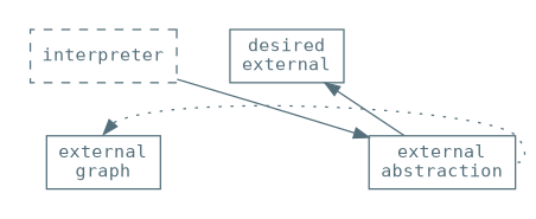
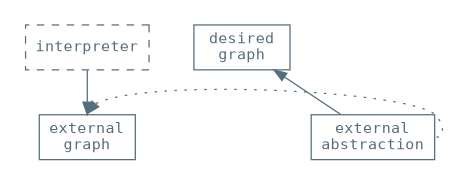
  digraph {
    concentrate=true
    fontcolor="#546e7a"
    fontname="DejaVu Sans Mono"
    fontsize=12
    nodesep=0.5
    node [color="#546e7a" fontcolor="#546e7a" fontname="DejaVu Sans Mono" fontsize=12 shape=rectangle]
    edge [color="#546e7a" fontname="DejaVu Sans Mono"]
-   n1 [label="desired\nexternal"]
+   n1 [label="desired\ngraph"]
    interpreter [style=dashed]
    n3 [label="external\ngraph"]
    n4 [label="external\nabstraction"]
    subgraph cluster_1 {
      color=invis
      rank=same
      n1
      interpreter
      n3
    }
-   interpreter -> n4
+   interpreter -> n3
    n4 -> n1
    n4 -> n3 [constraint=false dir=both headport=n style=dotted tailport=e]
  }
